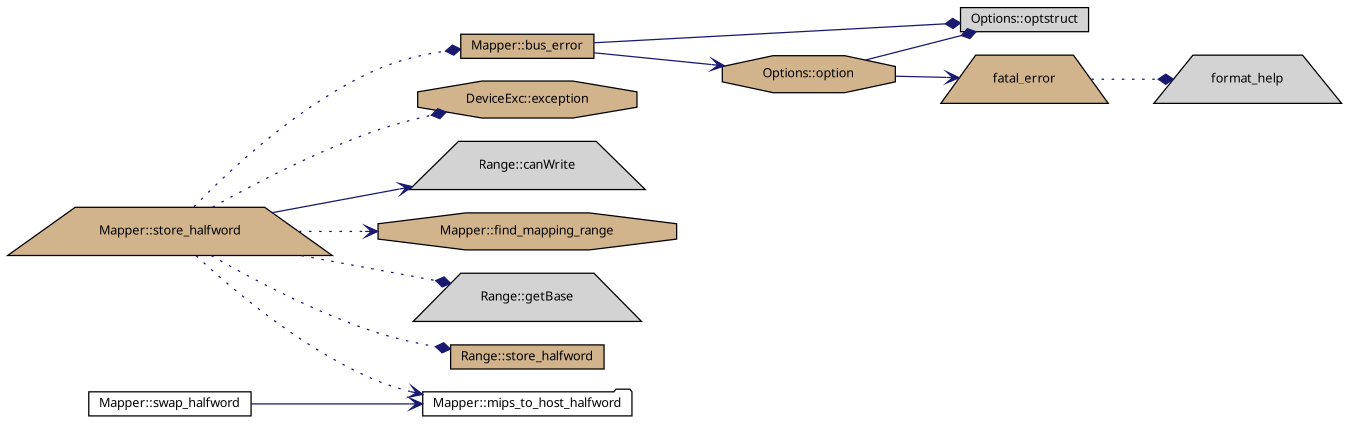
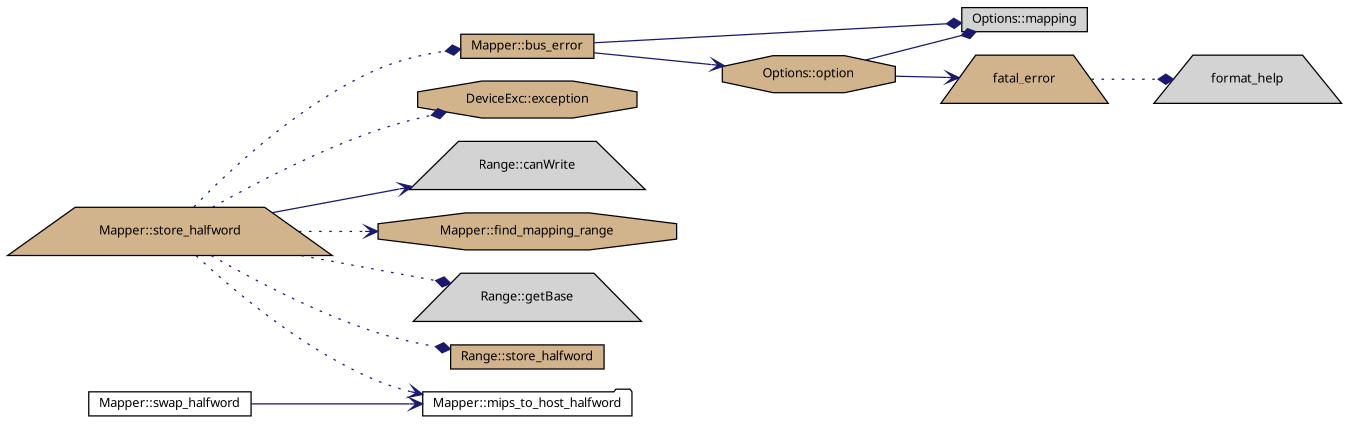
  digraph {
    fontname="Noto Sans"
    rankdir=LR
    node [color=black fillcolor=tan fontname="Noto Sans" fontsize=10 shape=trapezium style=filled]
    edge [arrowhead=diamond color=midnightblue fontname="Noto Sans" fontsize=10 labelfontname=FreeSans labelfontsize=10 style=dotted]
    n1 [fontcolor=black height=0.2 label="Mapper::store_halfword" width=0.4]
    n2 [height=0.2 label="Mapper::bus_error" shape=box width=0.4]
    n3 [height=0.2 label="DeviceExc::exception" shape=octagon width=0.4]
    n4 [fillcolor=lightgrey height=0.2 label="Range::canWrite" width=0.4]
    n5 [height=0.2 label="Mapper::find_mapping_range" shape=octagon width=0.4]
    n6 [fillcolor=lightgrey height=0.2 label="Range::getBase" width=0.4]
    n7 [fillcolor=white height=0.2 label="Mapper::mips_to_host_halfword" shape=folder width=0.4]
    n8 [height=0.2 label="Range::store_halfword" shape=box width=0.4]
    n9 [height=0.2 label="Options::option" shape=octagon width=0.4]
-   n10 [fillcolor=lightgrey height=0.2 label="Options::optstruct" shape=box width=0.4]
+   n10 [fillcolor=lightgrey height=0.2 label="Options::mapping" shape=box width=0.4]
    n11 [height=0.2 label=fatal_error width=0.4]
    n12 [fillcolor=lightgrey height=0.2 label=format_help width=0.4]
    n13 [fillcolor=white height=0.2 label="Mapper::swap_halfword" shape=box width=0.4]
    n1 -> n2
    n1 -> n3
    n1 -> n4 [arrowhead=vee style=solid]
    n1 -> n5 [arrowhead=vee]
    n1 -> n6
    n1 -> n7 [arrowhead=vee]
    n1 -> n8
    n2 -> n9 [arrowhead=vee style=solid]
    n2 -> n10 [style=solid]
    n9 -> n10 [style=solid]
    n9 -> n11 [arrowhead=vee style=solid]
    n11 -> n12
    n13 -> n7 [arrowhead=vee style=solid]
  }
